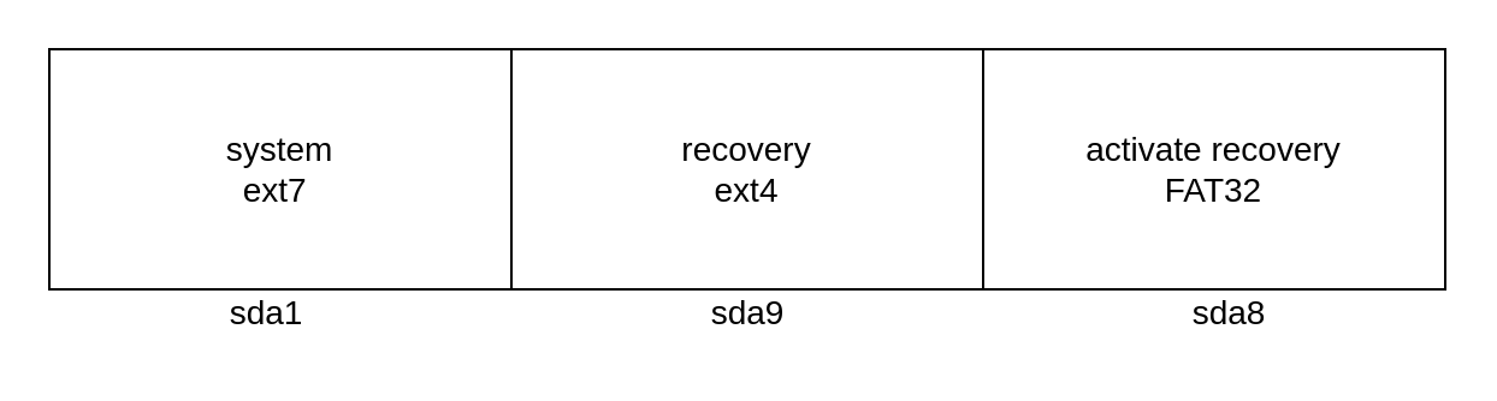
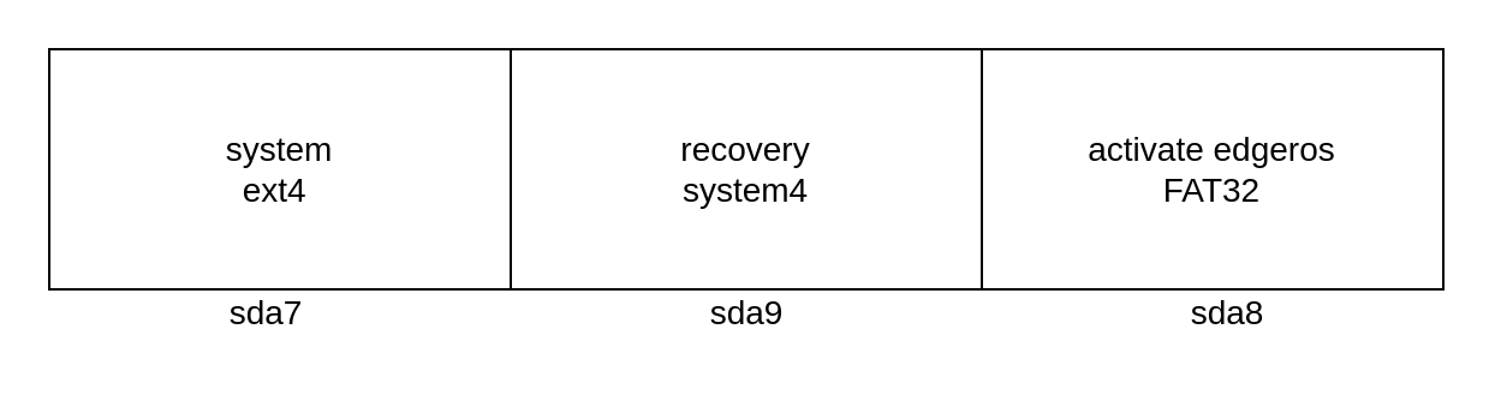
  <mxCell id="0" />
  <mxCell id="1" parent="0" />
  <mxCell id="2" value="" style="shape=table;startSize=0;container=1;collapsible=0;childLayout=tableLayout;" vertex="1" parent="1"><mxGeometry x="20" y="20" width="580" height="100" as="geometry" /></mxCell>
  <mxCell id="3" value="" style="shape=tableRow;horizontal=0;startSize=0;swimlaneHead=0;swimlaneBody=0;top=0;left=0;bottom=0;right=0;collapsible=0;dropTarget=0;fillColor=none;points=[[0,0.5],[1,0.5]];portConstraint=eastwest;" vertex="1" parent="2"><mxGeometry width="580" height="100" as="geometry" /></mxCell>
- <mxCell id="4" value="&lt;font style=&quot;font-size: 14px;&quot;&gt;system&lt;br&gt;ext7&amp;nbsp;&lt;/font&gt;" style="shape=partialRectangle;html=1;whiteSpace=wrap;connectable=0;overflow=hidden;fillColor=none;top=0;left=0;bottom=0;right=0;pointerEvents=1;" vertex="1" parent="3"><mxGeometry width="192" height="100" as="geometry"><mxRectangle width="192" height="100" as="alternateBounds" /></mxGeometry></mxCell>
- <mxCell id="5" value="&lt;font style=&quot;font-size: 14px;&quot;&gt;recovery&lt;br&gt;ext4&lt;/font&gt;" style="shape=partialRectangle;html=1;whiteSpace=wrap;connectable=0;overflow=hidden;fillColor=none;top=0;left=0;bottom=0;right=0;pointerEvents=1;" vertex="1" parent="3"><mxGeometry x="192" width="196" height="100" as="geometry"><mxRectangle width="196" height="100" as="alternateBounds" /></mxGeometry></mxCell>
- <mxCell id="6" value="&lt;font style=&quot;font-size: 14px;&quot;&gt;activate recovery&lt;br&gt;FAT32&lt;/font&gt;" style="shape=partialRectangle;html=1;whiteSpace=wrap;connectable=0;overflow=hidden;fillColor=none;top=0;left=0;bottom=0;right=0;pointerEvents=1;" vertex="1" parent="3"><mxGeometry x="388" width="192" height="100" as="geometry"><mxRectangle width="192" height="100" as="alternateBounds" /></mxGeometry></mxCell>
- <mxCell id="7" value="sda1" style="text;html=1;align=center;verticalAlign=middle;resizable=0;points=[];autosize=1;strokeColor=none;fillColor=none;fontSize=14;" vertex="1" parent="1"><mxGeometry x="85" y="115" width="50" height="30" as="geometry" /></mxCell>
+ <mxCell id="4" value="&lt;font style=&quot;font-size: 14px;&quot;&gt;system&lt;br&gt;ext4&amp;nbsp;&lt;/font&gt;" style="shape=partialRectangle;html=1;whiteSpace=wrap;connectable=0;overflow=hidden;fillColor=none;top=0;left=0;bottom=0;right=0;pointerEvents=1;" vertex="1" parent="3"><mxGeometry width="192" height="100" as="geometry"><mxRectangle width="192" height="100" as="alternateBounds" /></mxGeometry></mxCell>
+ <mxCell id="5" value="&lt;font style=&quot;font-size: 14px;&quot;&gt;recovery&lt;br&gt;system4&lt;/font&gt;" style="shape=partialRectangle;html=1;whiteSpace=wrap;connectable=0;overflow=hidden;fillColor=none;top=0;left=0;bottom=0;right=0;pointerEvents=1;" vertex="1" parent="3"><mxGeometry x="192" width="196" height="100" as="geometry"><mxRectangle width="196" height="100" as="alternateBounds" /></mxGeometry></mxCell>
+ <mxCell id="6" value="&lt;font style=&quot;font-size: 14px;&quot;&gt;activate edgeros&lt;br&gt;FAT32&lt;/font&gt;" style="shape=partialRectangle;html=1;whiteSpace=wrap;connectable=0;overflow=hidden;fillColor=none;top=0;left=0;bottom=0;right=0;pointerEvents=1;" vertex="1" parent="3"><mxGeometry x="388" width="192" height="100" as="geometry"><mxRectangle width="192" height="100" as="alternateBounds" /></mxGeometry></mxCell>
+ <mxCell id="7" value="sda7" style="text;html=1;align=center;verticalAlign=middle;resizable=0;points=[];autosize=1;strokeColor=none;fillColor=none;fontSize=14;" vertex="1" parent="1"><mxGeometry x="85" y="115" width="50" height="30" as="geometry" /></mxCell>
  <mxCell id="8" value="sda9" style="text;html=1;align=center;verticalAlign=middle;resizable=0;points=[];autosize=1;strokeColor=none;fillColor=none;fontSize=14;" vertex="1" parent="1"><mxGeometry x="285" y="115" width="50" height="30" as="geometry" /></mxCell>
  <mxCell id="9" value="sda8" style="text;html=1;align=center;verticalAlign=middle;resizable=0;points=[];autosize=1;strokeColor=none;fillColor=none;fontSize=14;" vertex="1" parent="1"><mxGeometry x="485" y="115" width="50" height="30" as="geometry" /></mxCell>
